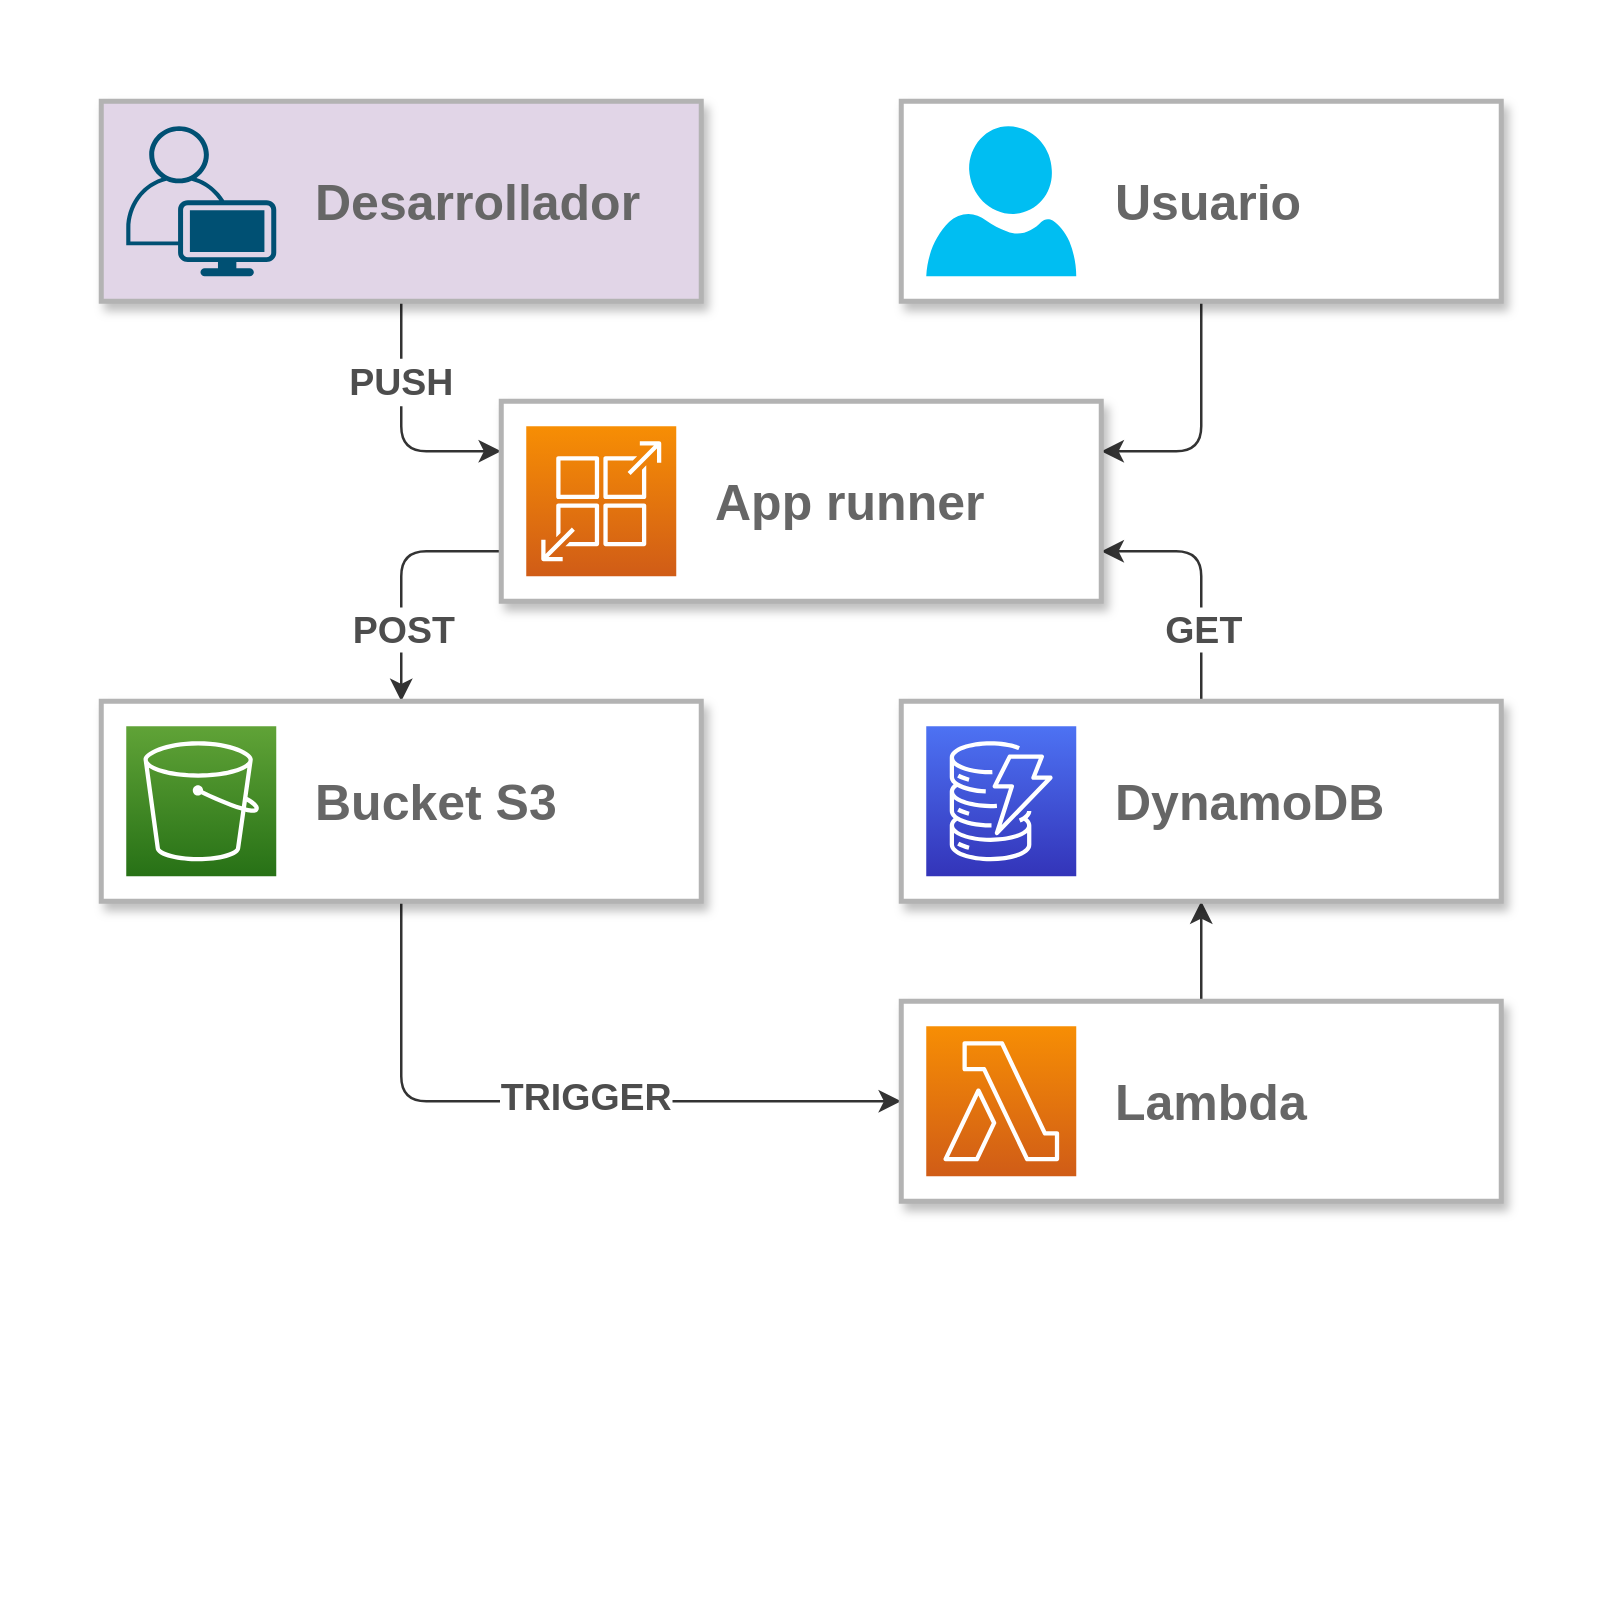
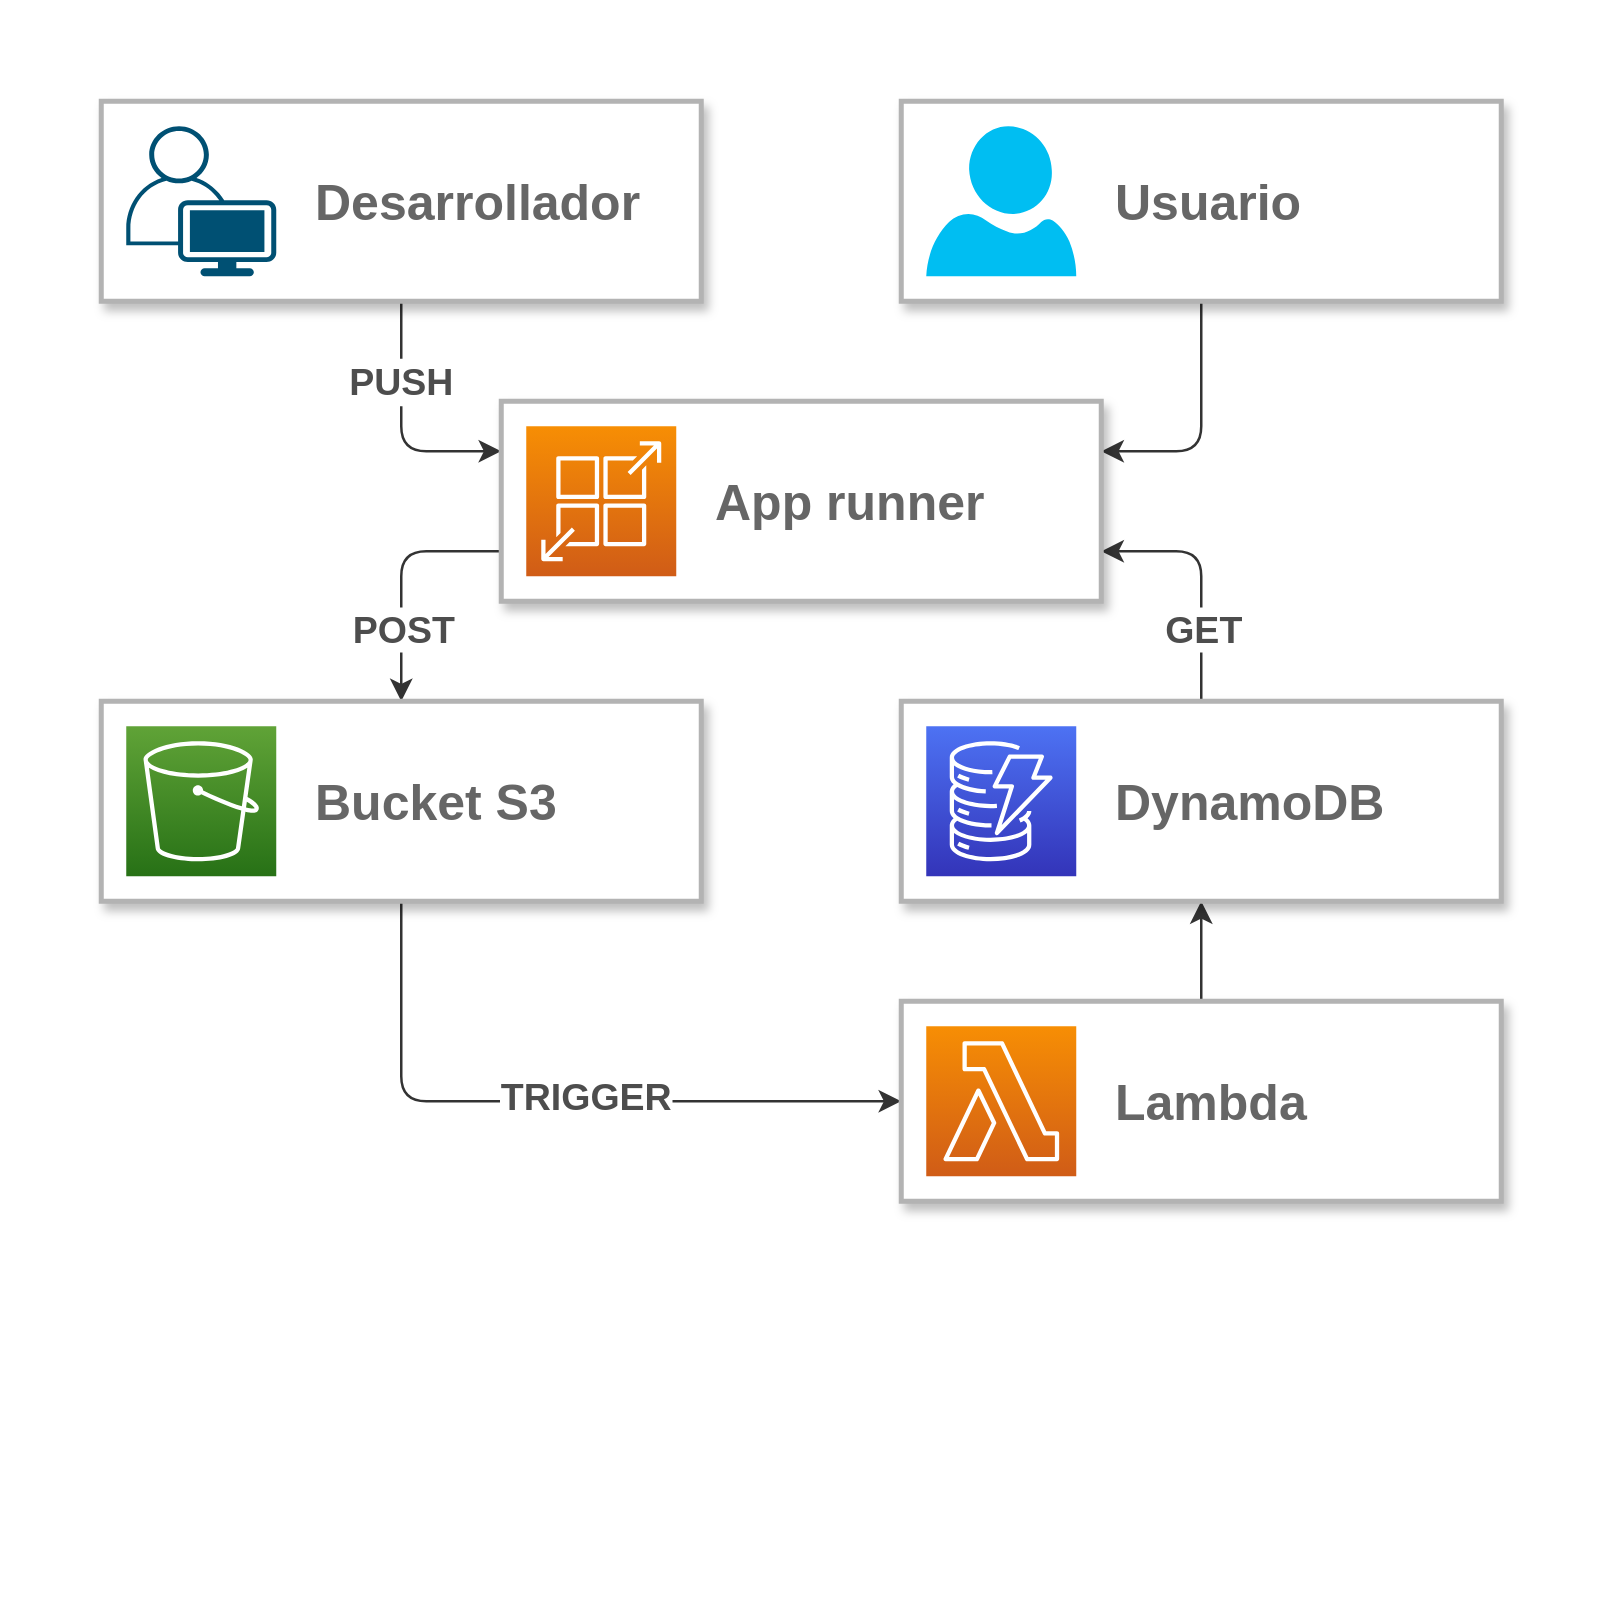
  <mxCell id="0" />
  <mxCell id="1" parent="0" />
  <mxCell id="2" value="" style="rounded=0;whiteSpace=wrap;html=1;shadow=0;glass=0;labelBackgroundColor=#FFFFFF;sketch=0;strokeColor=none;strokeWidth=2;fontSize=15;fontColor=#666666;fillColor=#FFFFFF;" parent="1" vertex="1"><mxGeometry x="20" y="20" width="600" height="480" as="geometry" /></mxCell>
  <mxCell id="3" style="edgeStyle=none;html=1;entryX=0;entryY=0.25;entryDx=0;entryDy=0;fontSize=20;fontColor=#666666;strokeColor=#333333;" parent="1" source="14" target="20" edge="1"><mxGeometry relative="1" as="geometry"><Array as="points"><mxPoint x="160" y="180" /></Array></mxGeometry></mxCell>
  <mxCell id="4" value="PUSH" style="edgeLabel;align=center;verticalAlign=middle;resizable=0;points=[];fontSize=15;fontColor=#4D4D4D;labelBackgroundColor=#FFFFFF;fontStyle=1" parent="3" vertex="1" connectable="0"><mxGeometry x="-0.608" relative="1" as="geometry"><mxPoint y="11" as="offset" /></mxGeometry></mxCell>
  <mxCell id="5" style="edgeStyle=none;html=1;entryX=1;entryY=0.25;entryDx=0;entryDy=0;fontSize=20;fontColor=#666666;strokeColor=#333333;" parent="1" source="17" target="20" edge="1"><mxGeometry relative="1" as="geometry"><Array as="points"><mxPoint x="480" y="180" /></Array></mxGeometry></mxCell>
  <mxCell id="6" style="edgeStyle=none;html=1;entryX=0.5;entryY=0;entryDx=0;entryDy=0;fontSize=20;fontColor=#666666;exitX=0;exitY=0.75;exitDx=0;exitDy=0;strokeColor=#333333;" parent="1" source="20" edge="1"><mxGeometry relative="1" as="geometry"><Array as="points"><mxPoint x="160" y="220" /></Array><mxPoint x="160" y="280" as="targetPoint" /></mxGeometry></mxCell>
  <mxCell id="7" value="&lt;b&gt;POST&lt;/b&gt;" style="edgeLabel;html=1;align=center;verticalAlign=middle;resizable=0;points=[];fontSize=15;fontColor=#4D4D4D;labelBackgroundColor=#FFFFFF;" vertex="1" connectable="0" parent="6"><mxGeometry x="0.1" relative="1" as="geometry"><mxPoint y="15" as="offset" /></mxGeometry></mxCell>
  <mxCell id="8" style="edgeStyle=none;html=1;entryX=1;entryY=0.75;entryDx=0;entryDy=0;fontSize=20;fontColor=#666666;strokeColor=#333333;" parent="1" source="23" target="20" edge="1"><mxGeometry relative="1" as="geometry"><Array as="points"><mxPoint x="480" y="220" /></Array></mxGeometry></mxCell>
  <mxCell id="9" value="GET" style="edgeLabel;html=1;align=center;verticalAlign=middle;resizable=0;points=[];fontSize=15;fontColor=#4D4D4D;fontStyle=1;labelBackgroundColor=#FFFFFF;" vertex="1" connectable="0" parent="8"><mxGeometry x="-0.163" y="-1" relative="1" as="geometry"><mxPoint x="-1" y="12" as="offset" /></mxGeometry></mxCell>
  <mxCell id="10" value="" style="edgeStyle=none;html=1;fontSize=20;fontColor=#666666;strokeColor=#333333;" parent="1" source="29" target="26" edge="1"><mxGeometry relative="1" as="geometry"><Array as="points"><mxPoint x="160" y="440" /></Array></mxGeometry></mxCell>
  <mxCell id="11" value="TRIGGER" style="edgeLabel;html=1;align=center;verticalAlign=middle;resizable=0;points=[];fontSize=15;labelBackgroundColor=#FFFFFF;fontColor=#4D4D4D;fontStyle=1" vertex="1" connectable="0" parent="10"><mxGeometry x="0.093" y="3" relative="1" as="geometry"><mxPoint as="offset" /></mxGeometry></mxCell>
  <mxCell id="12" value="" style="edgeStyle=none;html=1;fontSize=20;fontColor=#666666;strokeColor=#333333;" parent="1" source="26" target="23" edge="1"><mxGeometry relative="1" as="geometry" /></mxCell>
  <mxCell id="13" value="" style="group" parent="1" vertex="1" connectable="0"><mxGeometry x="40" y="40" width="240" height="80" as="geometry" /></mxCell>
- <mxCell id="14" value="Desarrollador" style="rounded=0;whiteSpace=wrap;html=1;fontSize=20;fontColor=#666666;strokeColor=#B3B3B3;fillColor=#e1d5e7;spacingLeft=84;align=left;fontStyle=1;shadow=1;strokeWidth=2;" parent="13" vertex="1"><mxGeometry width="240" height="80" as="geometry" /></mxCell>
+ <mxCell id="14" value="Desarrollador" style="rounded=0;whiteSpace=wrap;html=1;fontSize=20;fontColor=#666666;strokeColor=#B3B3B3;fillColor=#FFFFFF;spacingLeft=84;align=left;fontStyle=1;shadow=1;strokeWidth=2;" parent="13" vertex="1"><mxGeometry width="240" height="80" as="geometry" /></mxCell>
  <mxCell id="15" value="" style="points=[[0.35,0,0],[0.98,0.51,0],[1,0.71,0],[0.67,1,0],[0,0.795,0],[0,0.65,0]];verticalLabelPosition=bottom;sketch=0;html=1;verticalAlign=top;aspect=fixed;align=center;pointerEvents=1;shape=mxgraph.cisco19.user;fillColor=#005073;strokeColor=none;fontColor=#666666;fontStyle=1;fontSize=20;" parent="13" vertex="1"><mxGeometry x="10" y="10" width="60" height="60" as="geometry" /></mxCell>
  <mxCell id="16" value="" style="group" parent="1" vertex="1" connectable="0"><mxGeometry x="360" y="40" width="260" height="580" as="geometry" /></mxCell>
  <mxCell id="17" value="Usuario" style="rounded=0;whiteSpace=wrap;html=1;fontSize=20;fontColor=#666666;strokeColor=#B3B3B3;fillColor=#FFFFFF;spacingLeft=84;align=left;fontStyle=1;shadow=1;strokeWidth=2;" parent="16" vertex="1"><mxGeometry width="240" height="80" as="geometry" /></mxCell>
  <mxCell id="18" value="" style="verticalLabelPosition=bottom;html=1;verticalAlign=top;align=center;strokeColor=none;fillColor=#00BEF2;shape=mxgraph.azure.user;fontColor=#666666;fontStyle=1;fontSize=20;" parent="16" vertex="1"><mxGeometry x="10" y="10" width="60" height="60" as="geometry" /></mxCell>
  <mxCell id="19" value="" style="group" parent="1" vertex="1" connectable="0"><mxGeometry x="200" y="160" width="240" height="80" as="geometry" /></mxCell>
  <mxCell id="20" value="&lt;span style=&quot;text-align: center;&quot;&gt;App runner&lt;/span&gt;" style="rounded=0;whiteSpace=wrap;html=1;fontSize=20;fontColor=#666666;strokeColor=#B3B3B3;fillColor=#FFFFFF;spacingLeft=84;align=left;fontStyle=1;shadow=1;strokeWidth=2;" parent="19" vertex="1"><mxGeometry width="240" height="80" as="geometry" /></mxCell>
  <mxCell id="21" value="" style="sketch=0;points=[[0,0,0],[0.25,0,0],[0.5,0,0],[0.75,0,0],[1,0,0],[0,1,0],[0.25,1,0],[0.5,1,0],[0.75,1,0],[1,1,0],[0,0.25,0],[0,0.5,0],[0,0.75,0],[1,0.25,0],[1,0.5,0],[1,0.75,0]];outlineConnect=0;fontColor=#666666;gradientColor=#F78E04;gradientDirection=north;fillColor=#D05C17;strokeColor=#ffffff;dashed=0;verticalLabelPosition=bottom;verticalAlign=top;align=center;html=1;fontSize=20;fontStyle=1;aspect=fixed;shape=mxgraph.aws4.resourceIcon;resIcon=mxgraph.aws4.app_runner;" parent="19" vertex="1"><mxGeometry x="10" y="10" width="60" height="60" as="geometry" /></mxCell>
  <mxCell id="22" value="" style="group" parent="1" vertex="1" connectable="0"><mxGeometry x="360" y="280" width="240" height="80" as="geometry" /></mxCell>
  <mxCell id="23" value="&lt;span style=&quot;text-align: center;&quot;&gt;DynamoDB&lt;/span&gt;" style="rounded=0;whiteSpace=wrap;html=1;fontSize=20;fontColor=#666666;strokeColor=#B3B3B3;fillColor=#FFFFFF;spacingLeft=84;align=left;fontStyle=1;shadow=1;strokeWidth=2;" parent="22" vertex="1"><mxGeometry width="240" height="80" as="geometry" /></mxCell>
  <mxCell id="24" value="" style="sketch=0;points=[[0,0,0],[0.25,0,0],[0.5,0,0],[0.75,0,0],[1,0,0],[0,1,0],[0.25,1,0],[0.5,1,0],[0.75,1,0],[1,1,0],[0,0.25,0],[0,0.5,0],[0,0.75,0],[1,0.25,0],[1,0.5,0],[1,0.75,0]];outlineConnect=0;fontColor=#666666;gradientColor=#4D72F3;gradientDirection=north;fillColor=#3334B9;strokeColor=#ffffff;dashed=0;verticalLabelPosition=bottom;verticalAlign=top;align=center;html=1;fontSize=20;fontStyle=1;aspect=fixed;shape=mxgraph.aws4.resourceIcon;resIcon=mxgraph.aws4.dynamodb;" parent="22" vertex="1"><mxGeometry x="10" y="10" width="60" height="60" as="geometry" /></mxCell>
  <mxCell id="25" value="" style="group" parent="1" vertex="1" connectable="0"><mxGeometry x="360" y="400" width="240" height="80" as="geometry" /></mxCell>
  <mxCell id="26" value="&lt;span style=&quot;text-align: center;&quot;&gt;Lambda&lt;/span&gt;" style="rounded=0;whiteSpace=wrap;html=1;fontSize=20;fontColor=#666666;strokeColor=#B3B3B3;fillColor=#FFFFFF;spacingLeft=84;align=left;fontStyle=1;shadow=1;strokeWidth=2;" parent="25" vertex="1"><mxGeometry width="240" height="80" as="geometry" /></mxCell>
  <mxCell id="27" value="" style="sketch=0;points=[[0,0,0],[0.25,0,0],[0.5,0,0],[0.75,0,0],[1,0,0],[0,1,0],[0.25,1,0],[0.5,1,0],[0.75,1,0],[1,1,0],[0,0.25,0],[0,0.5,0],[0,0.75,0],[1,0.25,0],[1,0.5,0],[1,0.75,0]];outlineConnect=0;fontColor=#666666;gradientColor=#F78E04;gradientDirection=north;fillColor=#D05C17;strokeColor=#ffffff;dashed=0;verticalLabelPosition=bottom;verticalAlign=top;align=center;html=1;fontSize=20;fontStyle=1;aspect=fixed;shape=mxgraph.aws4.resourceIcon;resIcon=mxgraph.aws4.lambda;" parent="25" vertex="1"><mxGeometry x="10" y="10" width="60" height="60" as="geometry" /></mxCell>
  <mxCell id="28" value="" style="group" parent="1" vertex="1" connectable="0"><mxGeometry x="40" y="280" width="240" height="80" as="geometry" /></mxCell>
  <mxCell id="29" value="&lt;span style=&quot;text-align: center;&quot;&gt;Bucket S3&lt;/span&gt;" style="rounded=0;whiteSpace=wrap;html=1;fontSize=20;fontColor=#666666;strokeColor=#B3B3B3;fillColor=#FFFFFF;spacingLeft=84;align=left;fontStyle=1;shadow=1;strokeWidth=2;" parent="28" vertex="1"><mxGeometry width="240" height="80" as="geometry" /></mxCell>
  <mxCell id="30" value="" style="sketch=0;points=[[0,0,0],[0.25,0,0],[0.5,0,0],[0.75,0,0],[1,0,0],[0,1,0],[0.25,1,0],[0.5,1,0],[0.75,1,0],[1,1,0],[0,0.25,0],[0,0.5,0],[0,0.75,0],[1,0.25,0],[1,0.5,0],[1,0.75,0]];outlineConnect=0;fontColor=#666666;gradientColor=#60A337;gradientDirection=north;fillColor=#277116;strokeColor=#ffffff;dashed=0;verticalLabelPosition=bottom;verticalAlign=top;align=center;html=1;fontSize=20;fontStyle=1;aspect=fixed;shape=mxgraph.aws4.resourceIcon;resIcon=mxgraph.aws4.s3;" parent="28" vertex="1"><mxGeometry x="10" y="10" width="60" height="60" as="geometry" /></mxCell>
